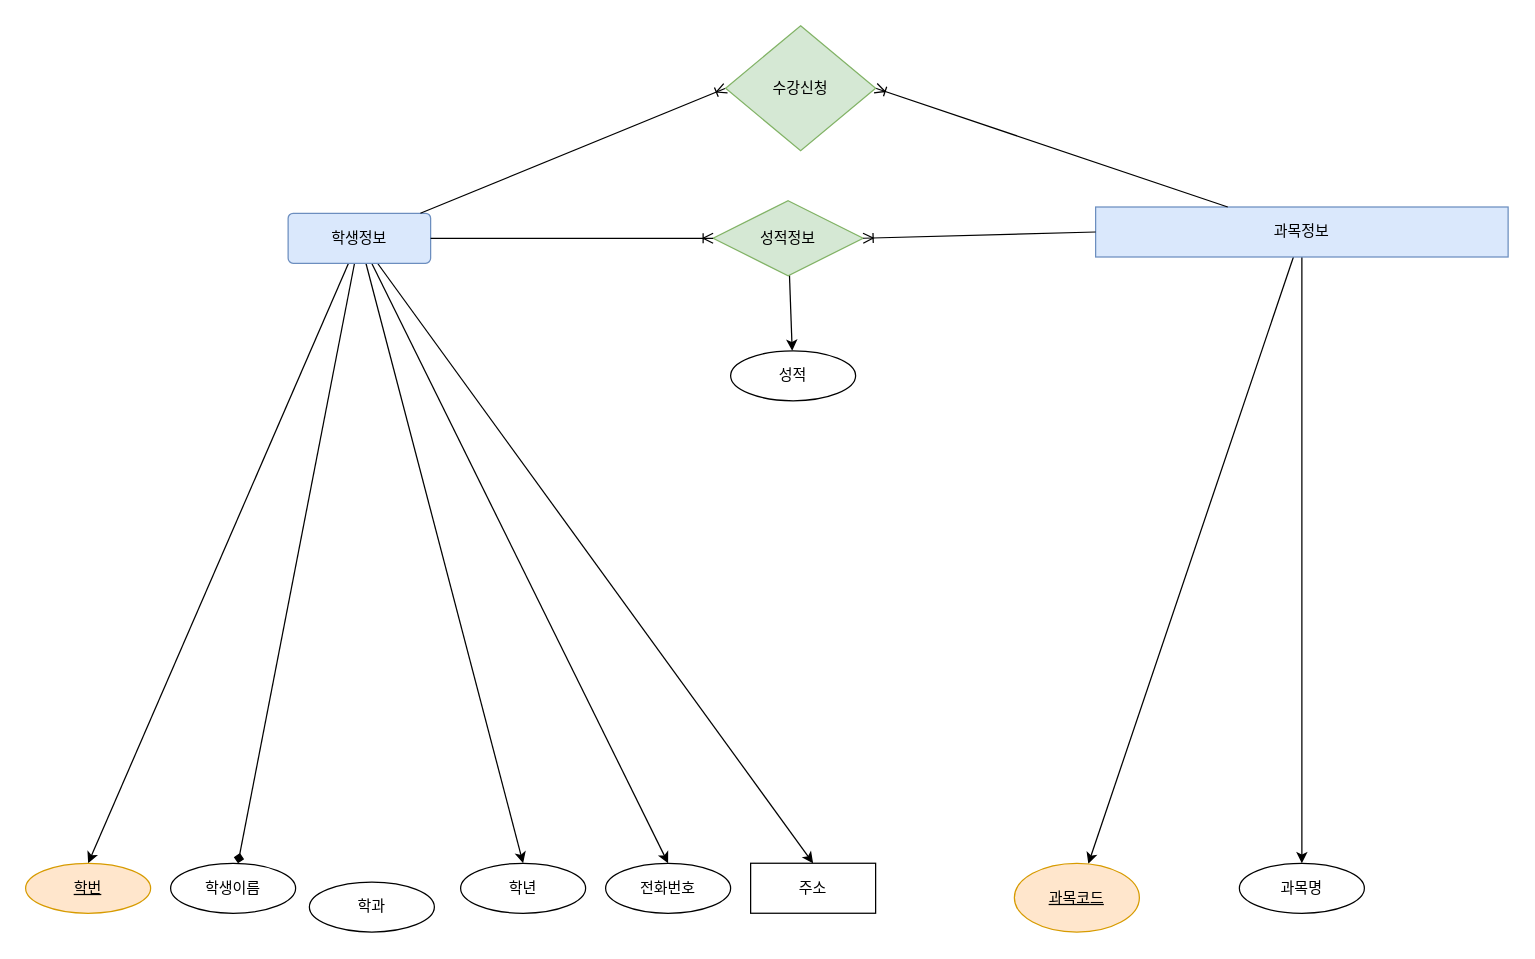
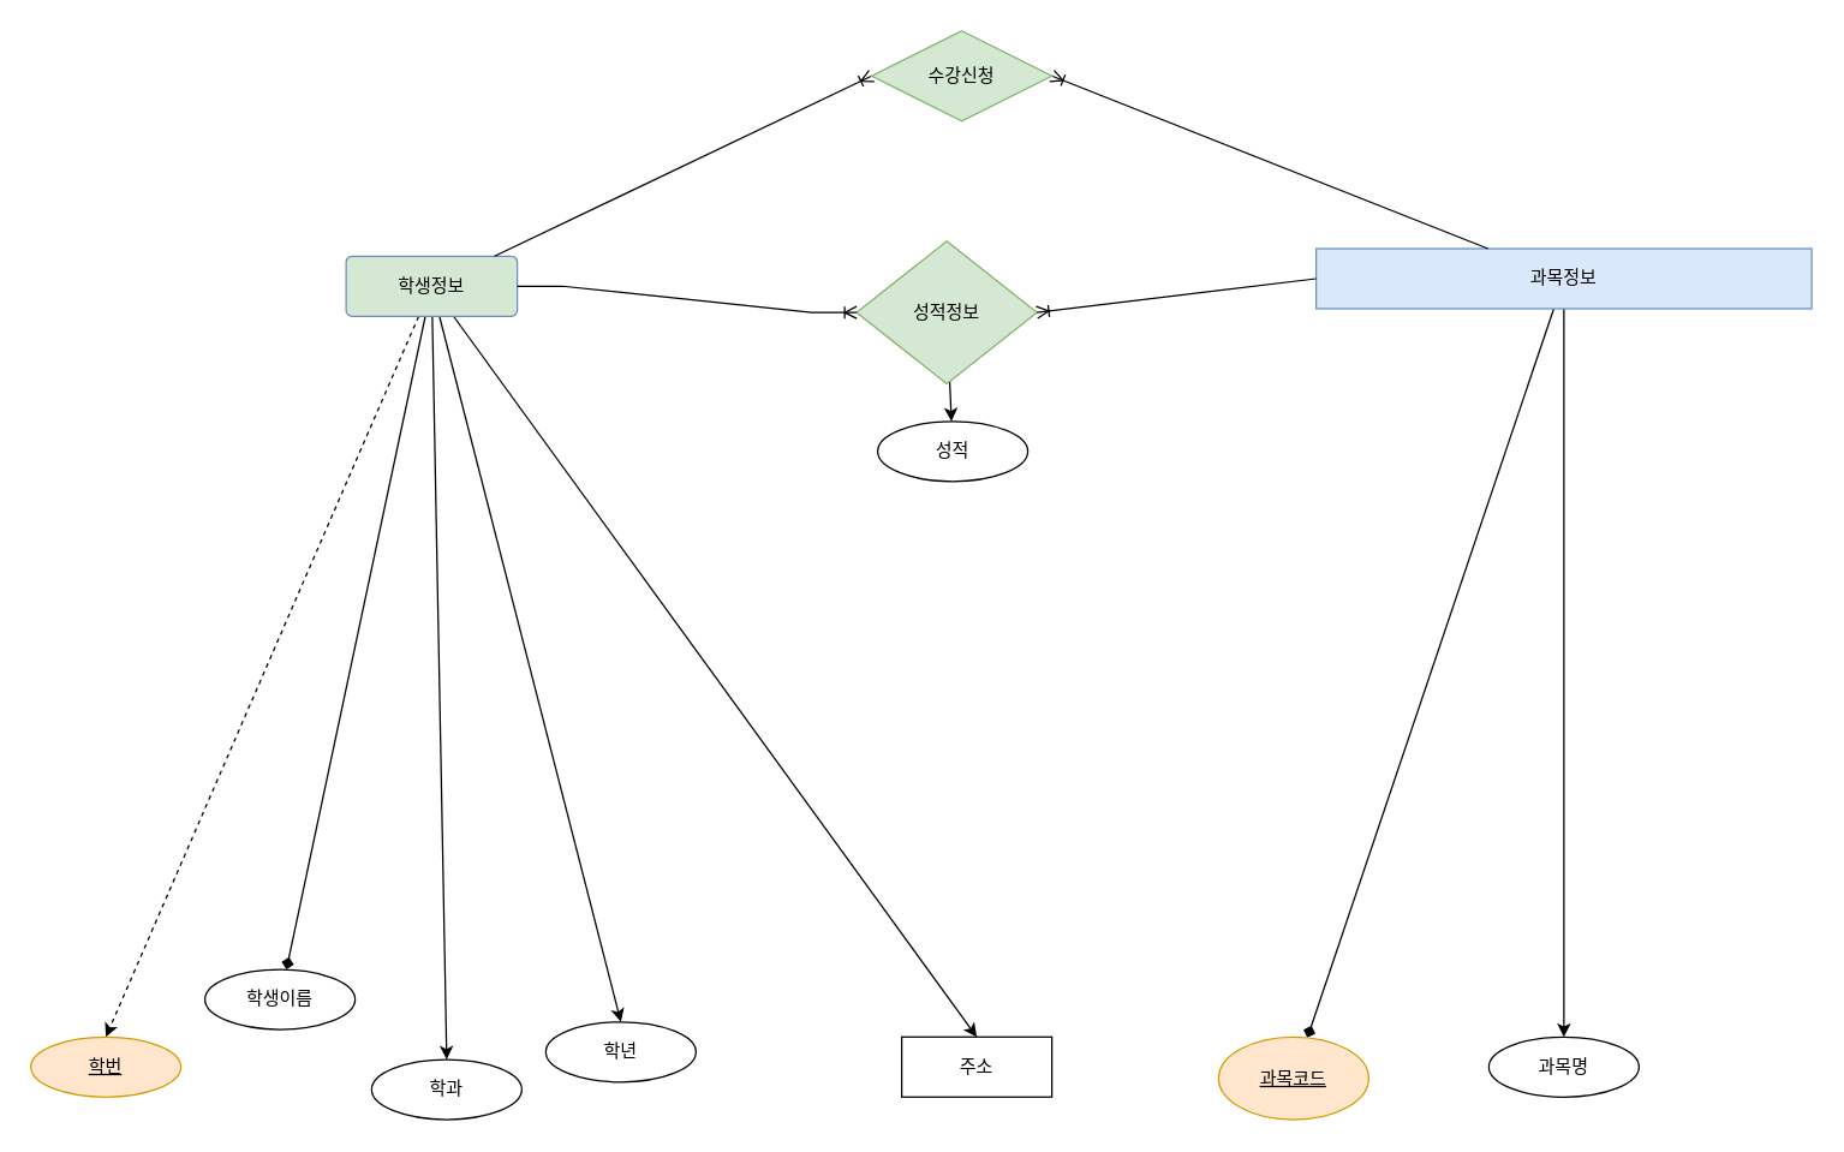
  <mxCell id="0" />
  <mxCell id="1" parent="0" />
- <mxCell id="2" style="rounded=0;orthogonalLoop=1;jettySize=auto;html=1;entryX=0.5;entryY=0;entryDx=0;entryDy=0;" parent="1" source="8" target="9" edge="1"><mxGeometry relative="1" as="geometry" /></mxCell>
+ <mxCell id="2" style="rounded=0;orthogonalLoop=1;jettySize=auto;html=1;entryX=0.5;entryY=0;entryDx=0;entryDy=0;dashed=1;" parent="1" source="8" target="9" edge="1"><mxGeometry relative="1" as="geometry" /></mxCell>
  <mxCell id="3" style="rounded=0;orthogonalLoop=1;jettySize=auto;html=1;endArrow=diamond;" parent="1" source="8" target="10" edge="1"><mxGeometry relative="1" as="geometry" /></mxCell>
+ <mxCell id="4" style="rounded=0;orthogonalLoop=1;jettySize=auto;html=1;entryX=0.5;entryY=0;entryDx=0;entryDy=0;" parent="1" source="8" target="11" edge="1"><mxGeometry relative="1" as="geometry" /></mxCell>
  <mxCell id="5" style="rounded=0;orthogonalLoop=1;jettySize=auto;html=1;entryX=0.5;entryY=0;entryDx=0;entryDy=0;" parent="1" source="8" target="12" edge="1"><mxGeometry relative="1" as="geometry" /></mxCell>
- <mxCell id="6" style="rounded=0;orthogonalLoop=1;jettySize=auto;html=1;entryX=0.5;entryY=0;entryDx=0;entryDy=0;" parent="1" source="8" target="13" edge="1"><mxGeometry relative="1" as="geometry" /></mxCell>
  <mxCell id="7" style="rounded=0;orthogonalLoop=1;jettySize=auto;html=1;entryX=0.5;entryY=0;entryDx=0;entryDy=0;" parent="1" source="8" target="14" edge="1"><mxGeometry relative="1" as="geometry" /></mxCell>
- <mxCell id="8" value="학생정보" style="rounded=1;arcSize=10;whiteSpace=wrap;html=1;align=center;fillColor=#dae8fc;strokeColor=#6c8ebf;" parent="1" vertex="1"><mxGeometry x="230" y="170" width="114" height="40" as="geometry" /></mxCell>
+ <mxCell id="8" value="학생정보" style="rounded=1;arcSize=10;whiteSpace=wrap;html=1;align=center;fillColor=#d5e8d4;strokeColor=#6c8ebf;" parent="1" vertex="1"><mxGeometry x="230" y="170" width="114" height="40" as="geometry" /></mxCell>
  <mxCell id="9" value="학번" style="ellipse;whiteSpace=wrap;html=1;align=center;fontStyle=4;fillColor=#ffe6cc;strokeColor=#d79b00;" parent="1" vertex="1"><mxGeometry x="20" y="690" width="100" height="40" as="geometry" /></mxCell>
- <mxCell id="10" value="학생이름" style="ellipse;whiteSpace=wrap;html=1;align=center;" parent="1" vertex="1"><mxGeometry x="136" y="690" width="100" height="40" as="geometry" /></mxCell>
+ <mxCell id="10" value="학생이름" style="ellipse;whiteSpace=wrap;html=1;align=center;" parent="1" vertex="1"><mxGeometry x="136" y="645" width="100" height="40" as="geometry" /></mxCell>
  <mxCell id="11" value="학과" style="ellipse;whiteSpace=wrap;html=1;align=center;" parent="1" vertex="1"><mxGeometry x="247" y="705" width="100" height="40" as="geometry" /></mxCell>
- <mxCell id="12" value="학년" style="ellipse;whiteSpace=wrap;html=1;align=center;" parent="1" vertex="1"><mxGeometry x="368" y="690" width="100" height="40" as="geometry" /></mxCell>
- <mxCell id="13" value="전화번호" style="ellipse;whiteSpace=wrap;html=1;align=center;" parent="1" vertex="1"><mxGeometry x="484" y="690" width="100" height="40" as="geometry" /></mxCell>
+ <mxCell id="12" value="학년" style="ellipse;whiteSpace=wrap;html=1;align=center;" parent="1" vertex="1"><mxGeometry x="363" y="680" width="100" height="40" as="geometry" /></mxCell>
  <mxCell id="14" value="주소" style="whiteSpace=wrap;html=1;align=center;rounded=0;" parent="1" vertex="1"><mxGeometry x="600" y="690" width="100" height="40" as="geometry" /></mxCell>
- <mxCell id="15" style="rounded=0;orthogonalLoop=1;jettySize=auto;html=1;" parent="1" source="17" target="18" edge="1"><mxGeometry relative="1" as="geometry" /></mxCell>
+ <mxCell id="15" style="rounded=0;orthogonalLoop=1;jettySize=auto;html=1;endArrow=diamond;" parent="1" source="17" target="18" edge="1"><mxGeometry relative="1" as="geometry" /></mxCell>
  <mxCell id="16" style="rounded=0;orthogonalLoop=1;jettySize=auto;html=1;" parent="1" source="17" target="19" edge="1"><mxGeometry relative="1" as="geometry" /></mxCell>
  <mxCell id="17" value="과목정보" style="whiteSpace=wrap;html=1;align=center;fillColor=#dae8fc;strokeColor=#6c8ebf;" parent="1" vertex="1"><mxGeometry x="876" y="165" width="330" height="40" as="geometry" /></mxCell>
  <mxCell id="18" value="과목코드" style="ellipse;whiteSpace=wrap;html=1;align=center;fontStyle=4;fillColor=#ffe6cc;strokeColor=#d79b00;" parent="1" vertex="1"><mxGeometry x="811" y="690" width="100" height="55" as="geometry" /></mxCell>
  <mxCell id="19" value="과목명" style="ellipse;whiteSpace=wrap;html=1;align=center;" parent="1" vertex="1"><mxGeometry x="991" y="690" width="100" height="40" as="geometry" /></mxCell>
  <mxCell id="20" value="" style="fontSize=12;html=1;endArrow=ERoneToMany;rounded=0;entryX=0;entryY=0.5;entryDx=0;entryDy=0;" parent="1" source="8" target="26" edge="1"><mxGeometry width="100" height="100" relative="1" as="geometry"><mxPoint x="420" y="150" as="sourcePoint" /><mxPoint x="550" y="55" as="targetPoint" /></mxGeometry></mxCell>
  <mxCell id="21" value="" style="fontSize=12;html=1;endArrow=ERoneToMany;rounded=0;entryX=1;entryY=0.5;entryDx=0;entryDy=0;" parent="1" source="17" target="26" edge="1"><mxGeometry width="100" height="100" relative="1" as="geometry"><mxPoint x="740" y="163" as="sourcePoint" /><mxPoint x="710" y="55" as="targetPoint" /></mxGeometry></mxCell>
  <mxCell id="22" value="" style="rounded=0;orthogonalLoop=1;jettySize=auto;html=1;" edge="1" parent="1" source="23" target="27"><mxGeometry relative="1" as="geometry" /></mxCell>
- <mxCell id="23" value="성적정보" style="shape=rhombus;perimeter=rhombusPerimeter;whiteSpace=wrap;html=1;align=center;fillColor=#d5e8d4;strokeColor=#82b366;" parent="1" vertex="1"><mxGeometry x="570" y="160" width="120" height="60" as="geometry" /></mxCell>
+ <mxCell id="23" value="성적정보" style="shape=rhombus;perimeter=rhombusPerimeter;whiteSpace=wrap;html=1;align=center;fillColor=#d5e8d4;strokeColor=#82b366;" parent="1" vertex="1"><mxGeometry x="570" y="160" width="120" height="95" as="geometry" /></mxCell>
  <mxCell id="24" value="" style="edgeStyle=entityRelationEdgeStyle;fontSize=12;html=1;endArrow=ERoneToMany;rounded=0;" parent="1" source="8" target="23" edge="1"><mxGeometry width="100" height="100" relative="1" as="geometry"><mxPoint x="470" y="290" as="sourcePoint" /><mxPoint x="570" y="190" as="targetPoint" /></mxGeometry></mxCell>
  <mxCell id="25" value="" style="fontSize=12;html=1;endArrow=ERoneToMany;rounded=0;entryX=1;entryY=0.5;entryDx=0;entryDy=0;exitX=0;exitY=0.5;exitDx=0;exitDy=0;" parent="1" source="17" target="23" edge="1"><mxGeometry width="100" height="100" relative="1" as="geometry"><mxPoint x="610" y="230" as="sourcePoint" /><mxPoint x="836" y="230" as="targetPoint" /></mxGeometry></mxCell>
- <mxCell id="26" value="수강신청" style="shape=rhombus;perimeter=rhombusPerimeter;whiteSpace=wrap;html=1;align=center;fillColor=#d5e8d4;strokeColor=#82b366;" parent="1" vertex="1"><mxGeometry x="580" y="20" width="120" height="100" as="geometry" /></mxCell>
+ <mxCell id="26" value="수강신청" style="shape=rhombus;perimeter=rhombusPerimeter;whiteSpace=wrap;html=1;align=center;fillColor=#d5e8d4;strokeColor=#82b366;" parent="1" vertex="1"><mxGeometry x="580" y="20" width="120" height="60" as="geometry" /></mxCell>
  <mxCell id="27" value="성적" style="ellipse;whiteSpace=wrap;html=1;align=center;" vertex="1" parent="1"><mxGeometry x="584" y="280" width="100" height="40" as="geometry" /></mxCell>
